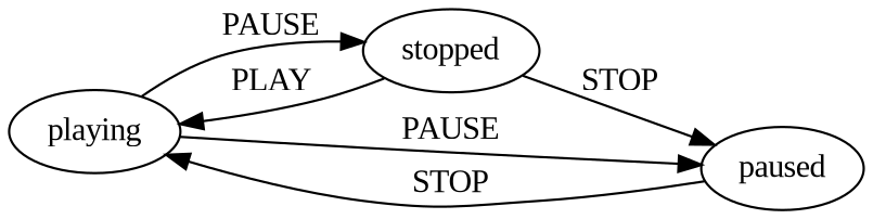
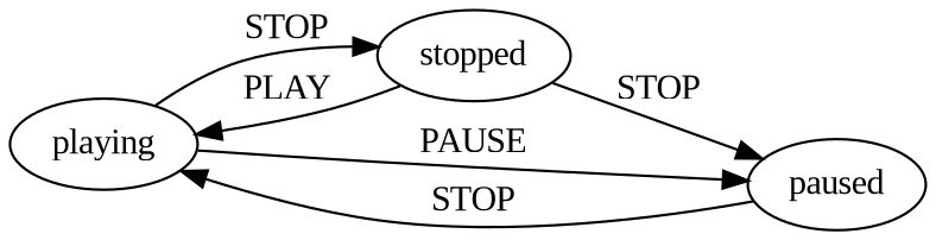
  digraph {
    fontname="Liberation Serif"
    rankdir=LR
    node [fontname="Liberation Serif"]
    edge [fontname="Liberation Serif"]
    playing
    stopped
    paused
-   playing -> stopped [label=PAUSE]
+   playing -> stopped [label=STOP]
    playing -> paused [label=PAUSE]
    stopped -> playing [label=PLAY]
    stopped -> paused [label=STOP]
    paused -> playing [label=STOP]
  }
